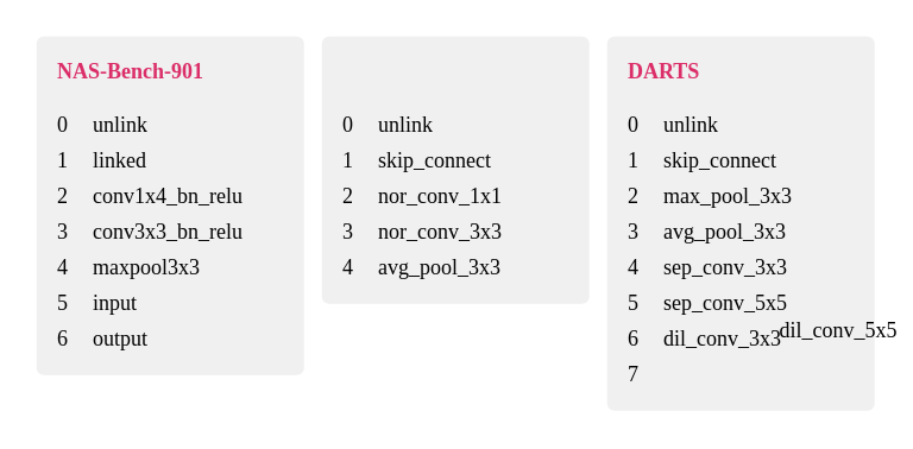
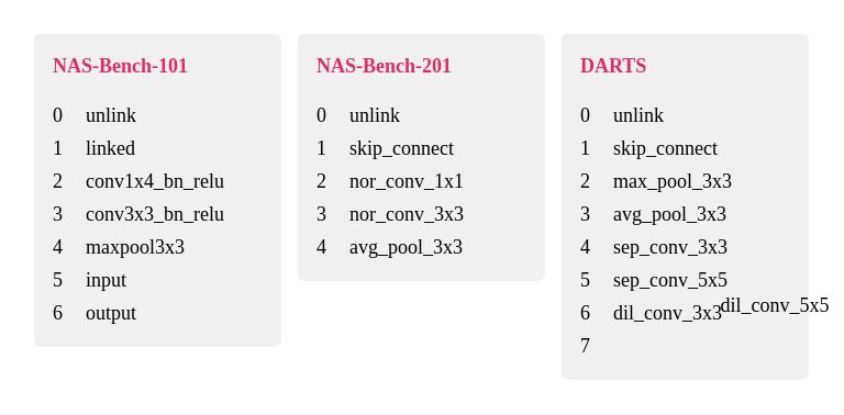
  <mxCell id="0" />
  <mxCell id="1" parent="0" />
  <mxCell id="2" value="" style="rounded=1;whiteSpace=wrap;html=1;absoluteArcSize=1;arcSize=8;strokeColor=none;fillColor=#F0F0F0;" parent="1" vertex="1"><mxGeometry x="340" y="20" width="150" height="210" as="geometry" /></mxCell>
  <mxCell id="3" value="" style="rounded=1;whiteSpace=wrap;html=1;absoluteArcSize=1;arcSize=8;strokeColor=none;fillColor=#F0F0F0;" parent="1" vertex="1"><mxGeometry x="180" y="20" width="150" height="150" as="geometry" /></mxCell>
  <mxCell id="4" value="" style="rounded=1;whiteSpace=wrap;html=1;absoluteArcSize=1;arcSize=8;strokeColor=none;fillColor=#F0F0F0;" parent="1" vertex="1"><mxGeometry x="20" y="20" width="150" height="190" as="geometry" /></mxCell>
  <mxCell id="5" value="unlink" style="text;html=1;align=left;verticalAlign=middle;whiteSpace=wrap;rounded=0;fontFamily=Fira Code Retina;fontColor=#000000;" parent="1" vertex="1"><mxGeometry x="50" y="60" width="50" height="20" as="geometry" /></mxCell>
  <mxCell id="6" value="linked" style="text;html=1;align=left;verticalAlign=middle;whiteSpace=wrap;rounded=0;fontFamily=Fira Code Retina;" parent="1" vertex="1"><mxGeometry x="50" y="80" width="50" height="20" as="geometry" /></mxCell>
  <mxCell id="7" value="conv1x4_bn_relu" style="text;html=1;align=left;verticalAlign=middle;whiteSpace=wrap;rounded=0;fontFamily=Fira Code Retina;" parent="1" vertex="1"><mxGeometry x="50" y="100" width="50" height="20" as="geometry" /></mxCell>
  <mxCell id="8" value="conv3x3_bn_relu" style="text;html=1;align=left;verticalAlign=middle;whiteSpace=wrap;rounded=0;fontFamily=Fira Code Retina;" parent="1" vertex="1"><mxGeometry x="50" y="120" width="50" height="20" as="geometry" /></mxCell>
  <mxCell id="9" value="maxpool3x3" style="text;html=1;align=left;verticalAlign=middle;whiteSpace=wrap;rounded=0;fontFamily=Fira Code Retina;" parent="1" vertex="1"><mxGeometry x="50" y="140" width="50" height="20" as="geometry" /></mxCell>
  <mxCell id="10" value="input" style="text;html=1;align=left;verticalAlign=middle;whiteSpace=wrap;rounded=0;fontFamily=Fira Code Retina;" parent="1" vertex="1"><mxGeometry x="50" y="160" width="50" height="20" as="geometry" /></mxCell>
  <mxCell id="11" value="output" style="text;html=1;align=left;verticalAlign=middle;whiteSpace=wrap;rounded=0;fontFamily=Fira Code Retina;" parent="1" vertex="1"><mxGeometry x="50" y="180" width="50" height="20" as="geometry" /></mxCell>
  <mxCell id="12" value="0" style="text;html=1;align=right;verticalAlign=middle;whiteSpace=wrap;rounded=0;fontFamily=Fira Code Retina;fontColor=#000000;" parent="1" vertex="1"><mxGeometry x="30" y="60" width="10" height="20" as="geometry" /></mxCell>
  <mxCell id="13" value="1" style="text;html=1;align=right;verticalAlign=middle;whiteSpace=wrap;rounded=0;fontFamily=Fira Code Retina;" parent="1" vertex="1"><mxGeometry x="30" y="80" width="10" height="20" as="geometry" /></mxCell>
  <mxCell id="14" value="2" style="text;html=1;align=right;verticalAlign=middle;whiteSpace=wrap;rounded=0;fontFamily=Fira Code Retina;" parent="1" vertex="1"><mxGeometry x="30" y="100" width="10" height="20" as="geometry" /></mxCell>
  <mxCell id="15" value="3" style="text;html=1;align=right;verticalAlign=middle;whiteSpace=wrap;rounded=0;fontFamily=Fira Code Retina;" parent="1" vertex="1"><mxGeometry x="30" y="120" width="10" height="20" as="geometry" /></mxCell>
  <mxCell id="16" value="4" style="text;html=1;align=right;verticalAlign=middle;whiteSpace=wrap;rounded=0;fontFamily=Fira Code Retina;" parent="1" vertex="1"><mxGeometry x="30" y="140" width="10" height="20" as="geometry" /></mxCell>
  <mxCell id="17" value="5" style="text;html=1;align=right;verticalAlign=middle;whiteSpace=wrap;rounded=0;fontFamily=Fira Code Retina;" parent="1" vertex="1"><mxGeometry x="30" y="160" width="10" height="20" as="geometry" /></mxCell>
  <mxCell id="18" value="6" style="text;html=1;align=right;verticalAlign=middle;whiteSpace=wrap;rounded=0;fontFamily=Fira Code Retina;" parent="1" vertex="1"><mxGeometry x="30" y="180" width="10" height="20" as="geometry" /></mxCell>
  <mxCell id="19" value="unlink" style="text;html=1;align=left;verticalAlign=middle;whiteSpace=wrap;rounded=0;fontFamily=Fira Code Retina;fontColor=#000000;" parent="1" vertex="1"><mxGeometry x="210" y="60" width="50" height="20" as="geometry" /></mxCell>
  <mxCell id="20" value="skip_connect" style="text;html=1;align=left;verticalAlign=middle;whiteSpace=wrap;rounded=0;fontFamily=Fira Code Retina;" parent="1" vertex="1"><mxGeometry x="210" y="80" width="50" height="20" as="geometry" /></mxCell>
  <mxCell id="21" value="nor_conv_1x1" style="text;html=1;align=left;verticalAlign=middle;whiteSpace=wrap;rounded=0;fontFamily=Fira Code Retina;" parent="1" vertex="1"><mxGeometry x="210" y="100" width="50" height="20" as="geometry" /></mxCell>
  <mxCell id="22" value="nor_conv_3x3" style="text;html=1;align=left;verticalAlign=middle;whiteSpace=wrap;rounded=0;fontFamily=Fira Code Retina;" parent="1" vertex="1"><mxGeometry x="210" y="120" width="50" height="20" as="geometry" /></mxCell>
  <mxCell id="23" value="avg_pool_3x3" style="text;html=1;align=left;verticalAlign=middle;whiteSpace=wrap;rounded=0;fontFamily=Fira Code Retina;" parent="1" vertex="1"><mxGeometry x="210" y="140" width="50" height="20" as="geometry" /></mxCell>
  <mxCell id="24" value="0" style="text;html=1;align=right;verticalAlign=middle;whiteSpace=wrap;rounded=0;fontFamily=Fira Code Retina;fontColor=#000000;" parent="1" vertex="1"><mxGeometry x="150" y="60" width="50" height="20" as="geometry" /></mxCell>
  <mxCell id="25" value="1" style="text;html=1;align=right;verticalAlign=middle;whiteSpace=wrap;rounded=0;fontFamily=Fira Code Retina;" parent="1" vertex="1"><mxGeometry x="150" y="80" width="50" height="20" as="geometry" /></mxCell>
  <mxCell id="26" value="2" style="text;html=1;align=right;verticalAlign=middle;whiteSpace=wrap;rounded=0;fontFamily=Fira Code Retina;" parent="1" vertex="1"><mxGeometry x="150" y="100" width="50" height="20" as="geometry" /></mxCell>
  <mxCell id="27" value="3" style="text;html=1;align=right;verticalAlign=middle;whiteSpace=wrap;rounded=0;fontFamily=Fira Code Retina;" parent="1" vertex="1"><mxGeometry x="150" y="120" width="50" height="20" as="geometry" /></mxCell>
  <mxCell id="28" value="4" style="text;html=1;align=right;verticalAlign=middle;whiteSpace=wrap;rounded=0;fontFamily=Fira Code Retina;" parent="1" vertex="1"><mxGeometry x="150" y="140" width="50" height="20" as="geometry" /></mxCell>
  <mxCell id="29" value="unlink" style="text;html=1;align=left;verticalAlign=middle;whiteSpace=wrap;rounded=0;fontFamily=Fira Code Retina;fontColor=#000000;" parent="1" vertex="1"><mxGeometry x="370" y="60" width="50" height="20" as="geometry" /></mxCell>
  <mxCell id="30" value="skip_connect" style="text;html=1;align=left;verticalAlign=middle;whiteSpace=wrap;rounded=0;fontFamily=Fira Code Retina;" parent="1" vertex="1"><mxGeometry x="370" y="80" width="50" height="20" as="geometry" /></mxCell>
  <mxCell id="31" value="max_pool_3x3" style="text;html=1;align=left;verticalAlign=middle;whiteSpace=wrap;rounded=0;fontFamily=Fira Code Retina;" parent="1" vertex="1"><mxGeometry x="370" y="100" width="50" height="20" as="geometry" /></mxCell>
  <mxCell id="32" value="avg_pool_3x3" style="text;html=1;align=left;verticalAlign=middle;whiteSpace=wrap;rounded=0;fontFamily=Fira Code Retina;" parent="1" vertex="1"><mxGeometry x="370" y="120" width="50" height="20" as="geometry" /></mxCell>
  <mxCell id="33" value="sep_conv_3x3" style="text;html=1;align=left;verticalAlign=middle;whiteSpace=wrap;rounded=0;fontFamily=Fira Code Retina;" parent="1" vertex="1"><mxGeometry x="370" y="140" width="50" height="20" as="geometry" /></mxCell>
  <mxCell id="34" value="sep_conv_5x5" style="text;html=1;align=left;verticalAlign=middle;whiteSpace=wrap;rounded=0;fontFamily=Fira Code Retina;" parent="1" vertex="1"><mxGeometry x="370" y="160" width="50" height="20" as="geometry" /></mxCell>
  <mxCell id="35" value="dil_conv_3x3" style="text;html=1;align=left;verticalAlign=middle;whiteSpace=wrap;rounded=0;fontFamily=Fira Code Retina;" parent="1" vertex="1"><mxGeometry x="370" y="180" width="50" height="20" as="geometry" /></mxCell>
  <mxCell id="36" value="0" style="text;html=1;align=right;verticalAlign=middle;whiteSpace=wrap;rounded=0;fontFamily=Fira Code Retina;fontColor=#000000;" parent="1" vertex="1"><mxGeometry x="310" y="60" width="50" height="20" as="geometry" /></mxCell>
  <mxCell id="37" value="1" style="text;html=1;align=right;verticalAlign=middle;whiteSpace=wrap;rounded=0;fontFamily=Fira Code Retina;" parent="1" vertex="1"><mxGeometry x="310" y="80" width="50" height="20" as="geometry" /></mxCell>
  <mxCell id="38" value="2" style="text;html=1;align=right;verticalAlign=middle;whiteSpace=wrap;rounded=0;fontFamily=Fira Code Retina;" parent="1" vertex="1"><mxGeometry x="310" y="100" width="50" height="20" as="geometry" /></mxCell>
  <mxCell id="39" value="3" style="text;html=1;align=right;verticalAlign=middle;whiteSpace=wrap;rounded=0;fontFamily=Fira Code Retina;" parent="1" vertex="1"><mxGeometry x="310" y="120" width="50" height="20" as="geometry" /></mxCell>
  <mxCell id="40" value="4" style="text;html=1;align=right;verticalAlign=middle;whiteSpace=wrap;rounded=0;fontFamily=Fira Code Retina;" parent="1" vertex="1"><mxGeometry x="310" y="140" width="50" height="20" as="geometry" /></mxCell>
  <mxCell id="41" value="5" style="text;html=1;align=right;verticalAlign=middle;whiteSpace=wrap;rounded=0;fontFamily=Fira Code Retina;" parent="1" vertex="1"><mxGeometry x="310" y="160" width="50" height="20" as="geometry" /></mxCell>
  <mxCell id="42" value="6" style="text;html=1;align=right;verticalAlign=middle;whiteSpace=wrap;rounded=0;fontFamily=Fira Code Retina;" parent="1" vertex="1"><mxGeometry x="310" y="180" width="50" height="20" as="geometry" /></mxCell>
  <mxCell id="43" value="7" style="text;html=1;align=right;verticalAlign=middle;whiteSpace=wrap;rounded=0;fontFamily=Fira Code Retina;" parent="1" vertex="1"><mxGeometry x="310" y="200" width="50" height="20" as="geometry" /></mxCell>
  <mxCell id="44" value="dil_conv_5x5" style="text;html=1;align=left;verticalAlign=middle;whiteSpace=wrap;rounded=0;fontFamily=Fira Code Retina;" parent="1" vertex="1"><mxGeometry x="435" y="175" width="50" height="20" as="geometry" /></mxCell>
- <mxCell id="45" value="NAS-Bench-901" style="text;html=1;align=left;verticalAlign=middle;whiteSpace=wrap;rounded=0;fontFamily=Fira Code Retina;fontColor=#DB2D67;fontStyle=1" parent="1" vertex="1"><mxGeometry x="30" y="30" width="120" height="20" as="geometry" /></mxCell>
+ <mxCell id="45" value="NAS-Bench-101" style="text;html=1;align=left;verticalAlign=middle;whiteSpace=wrap;rounded=0;fontFamily=Fira Code Retina;fontColor=#DB2D67;fontStyle=1" parent="1" vertex="1"><mxGeometry x="30" y="30" width="120" height="20" as="geometry" /></mxCell>
+ <mxCell id="46" value="NAS-Bench-201" style="text;html=1;align=left;verticalAlign=middle;whiteSpace=wrap;rounded=0;fontFamily=Fira Code Retina;fontColor=#DB2D67;fontStyle=1" parent="1" vertex="1"><mxGeometry x="190" y="30" width="120" height="20" as="geometry" /></mxCell>
  <mxCell id="47" value="DARTS" style="text;html=1;align=left;verticalAlign=middle;whiteSpace=wrap;rounded=0;fontFamily=Fira Code Retina;fontColor=#DB2D67;fontStyle=1" parent="1" vertex="1"><mxGeometry x="350" y="30" width="120" height="20" as="geometry" /></mxCell>
